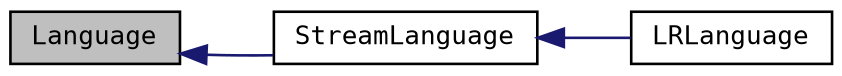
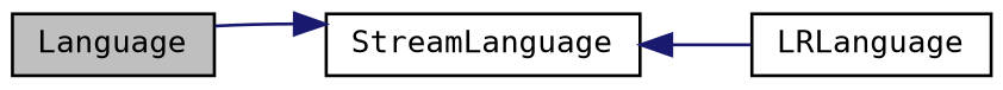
  digraph {
    fontname="DejaVu Sans Mono"
    rankdir=LR
    node [color=black fillcolor=white fontname="DejaVu Sans Mono" fontsize=10 shape=record style=filled]
    edge [color=midnightblue dir=back fontname="DejaVu Sans Mono" fontsize=10 labelfontname=Helvetica labelfontsize=10 style=solid]
    n1 [fillcolor=grey75 fontcolor=black height=0.2 label=Language width=0.4]
    n2 [height=0.2 label=StreamLanguage width=0.4]
    n3 [height=0.2 label=LRLanguage width=0.4]
-   n1 -> n2
+   n2 -> n1
    n2 -> n3
  }
